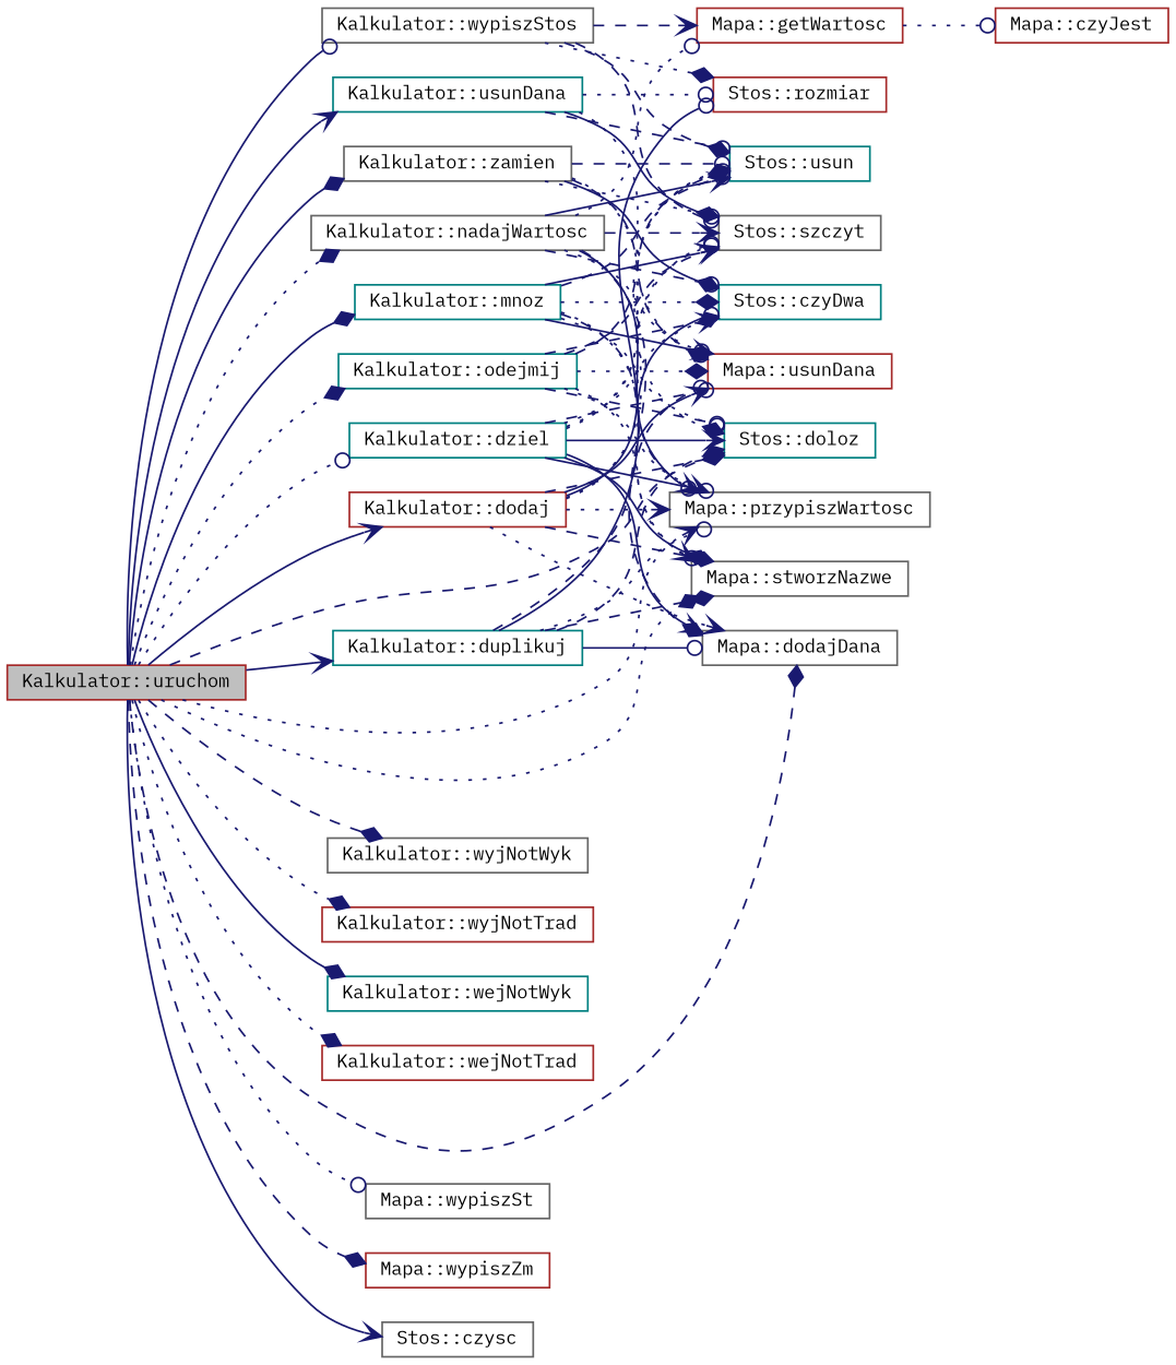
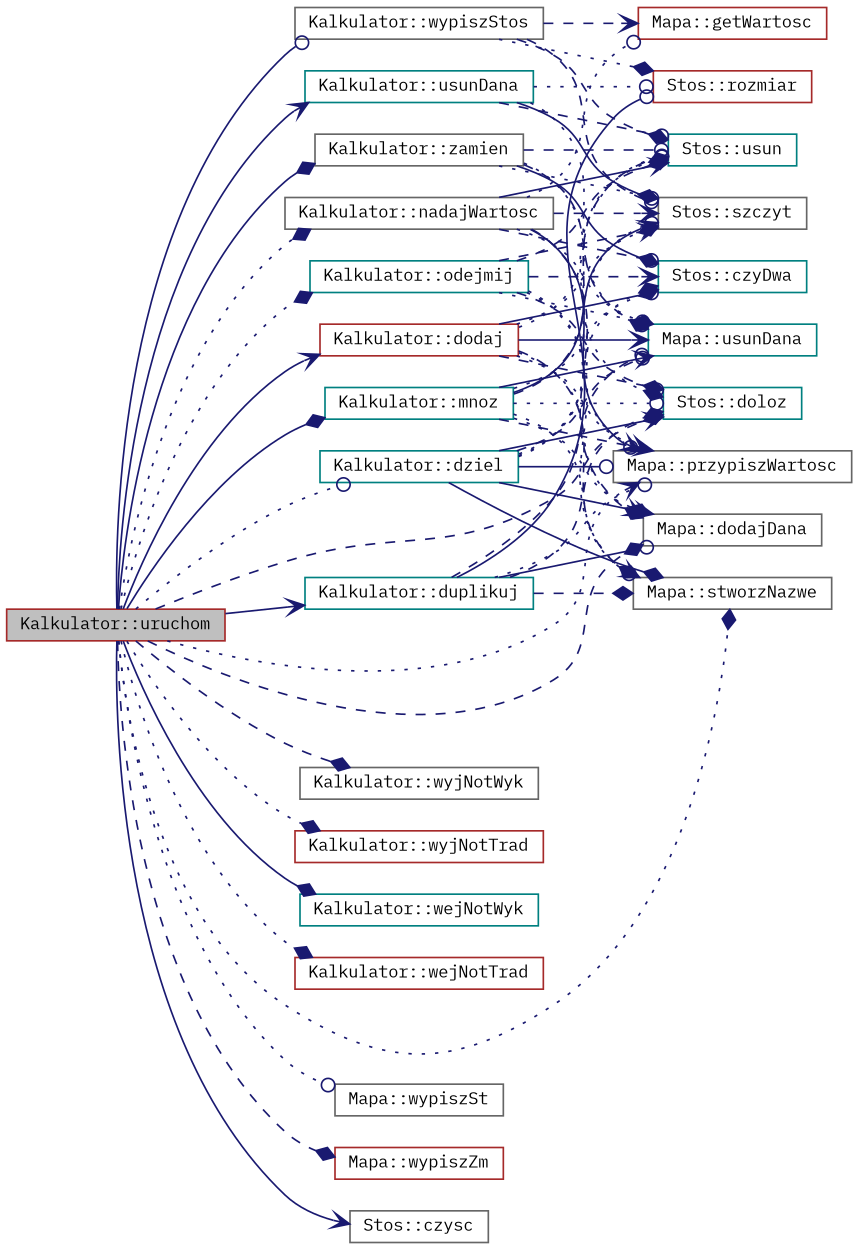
  digraph {
    fontname="IBM Plex Mono"
    rankdir=LR
    node [color=gray40 fillcolor=white fontname="IBM Plex Mono" fontsize=10 shape=record style=filled]
    edge [arrowhead=diamond color=midnightblue fontname="IBM Plex Mono" fontsize=10 labelfontname=Helvetica labelfontsize=10 style=dotted]
    n1 [color=brown fillcolor=grey75 fontcolor=black height=0.2 label="Kalkulator::uruchom" width=0.4]
    n2 [height=0.2 label="Kalkulator::wypiszStos" width=0.4]
    n3 [color=teal height=0.2 label="Kalkulator::duplikuj" width=0.4]
    n4 [height=0.2 label="Mapa::stworzNazwe" width=0.4]
    n5 [height=0.2 label="Mapa::dodajDana" width=0.4]
    n6 [height=0.2 label="Mapa::przypiszWartosc" width=0.4]
    n7 [color=teal height=0.2 label="Stos::doloz" width=0.4]
    n8 [height=0.2 label="Kalkulator::zamien" width=0.4]
    n9 [color=brown height=0.2 label="Kalkulator::dodaj" width=0.4]
    n10 [color=teal height=0.2 label="Kalkulator::odejmij" width=0.4]
    n11 [color=teal height=0.2 label="Kalkulator::mnoz" width=0.4]
    n12 [color=teal height=0.2 label="Kalkulator::dziel" width=0.4]
    n13 [color=teal height=0.2 label="Kalkulator::usunDana" width=0.4]
    n14 [height=0.2 label="Kalkulator::wyjNotWyk" width=0.4]
    n15 [color=brown height=0.2 label="Kalkulator::wyjNotTrad" width=0.4]
    n16 [color=teal height=0.2 label="Kalkulator::wejNotWyk" width=0.4]
    n17 [color=brown height=0.2 label="Kalkulator::wejNotTrad" width=0.4]
    n18 [height=0.2 label="Kalkulator::nadajWartosc" width=0.4]
    n19 [height=0.2 label="Mapa::wypiszSt" width=0.4]
    n20 [color=brown height=0.2 label="Mapa::wypiszZm" width=0.4]
    n21 [height=0.2 label="Stos::czysc" width=0.4]
    n22 [color=brown height=0.2 label="Stos::rozmiar" width=0.4]
    n23 [height=0.2 label="Stos::szczyt" width=0.4]
    n24 [color=teal height=0.2 label="Stos::usun" width=0.4]
    n25 [color=brown height=0.2 label="Mapa::getWartosc" width=0.4]
-   n26 [color=brown height=0.2 label="Mapa::usunDana" width=0.4]
+   n26 [color=teal height=0.2 label="Mapa::usunDana" width=0.4]
    n27 [color=teal height=0.2 label="Stos::czyDwa" width=0.4]
-   n28 [color=brown height=0.2 label="Mapa::czyJest" width=0.4]
    n1 -> n2 [arrowhead=odot style=solid]
    n1 -> n3 [arrowhead=vee style=solid]
    n1 -> n4
    n1 -> n5 [style=dashed]
    n1 -> n6 [arrowhead=vee]
    n1 -> n7 [style=dashed]
    n1 -> n8 [style=solid]
    n1 -> n9 [arrowhead=vee style=solid]
    n1 -> n10
    n1 -> n11 [style=solid]
    n1 -> n12 [arrowhead=odot]
    n1 -> n13 [arrowhead=vee style=solid]
    n1 -> n14 [style=dashed]
    n1 -> n15
    n1 -> n16 [style=solid]
    n1 -> n17
    n1 -> n18
    n1 -> n19 [arrowhead=odot]
    n1 -> n20 [style=dashed]
    n1 -> n21 [arrowhead=vee style=solid]
    n2 -> n22
    n2 -> n23 [arrowhead=odot style=dashed]
    n2 -> n24 [style=dashed]
    n2 -> n25 [arrowhead=vee style=dashed]
    n3 -> n4 [style=dashed]
    n3 -> n5 [arrowhead=odot style=solid]
    n3 -> n6 [arrowhead=odot]
    n3 -> n7 [style=dashed]
    n3 -> n22 [arrowhead=odot style=solid]
    n3 -> n26 [arrowhead=odot style=dashed]
    n8 -> n7
    n8 -> n23
    n8 -> n24 [arrowhead=odot style=dashed]
    n8 -> n26 [arrowhead=odot style=dashed]
    n8 -> n27 [style=solid]
    n9 -> n4 [style=dashed]
    n9 -> n5 [arrowhead=vee]
    n9 -> n6 [arrowhead=vee]
    n9 -> n7 [style=dashed]
-   n9 -> n23 [arrowhead=odot]
+   n9 -> n23
    n9 -> n24
    n9 -> n26 [arrowhead=vee style=solid]
    n9 -> n27 [arrowhead=odot style=solid]
    n10 -> n4 [arrowhead=odot]
    n10 -> n6 [arrowhead=vee]
    n10 -> n7 [arrowhead=odot style=dashed]
    n10 -> n23 [arrowhead=vee style=dashed]
    n10 -> n24 [style=dashed]
    n10 -> n26
    n10 -> n27 [arrowhead=vee style=dashed]
    n11 -> n4 [arrowhead=vee]
+   n11 -> n5
    n11 -> n6 [arrowhead=vee style=dashed]
    n11 -> n7 [arrowhead=odot]
    n11 -> n23 [arrowhead=vee style=solid]
    n11 -> n24 [arrowhead=odot style=dashed]
    n11 -> n26 [arrowhead=vee style=solid]
    n11 -> n27
    n12 -> n4 [style=solid]
    n12 -> n5 [arrowhead=vee style=solid]
    n12 -> n6 [arrowhead=odot style=solid]
    n12 -> n7 [arrowhead=vee style=solid]
    n12 -> n23 [arrowhead=odot]
    n12 -> n24 [arrowhead=odot]
    n12 -> n26 [arrowhead=odot style=dashed]
    n12 -> n27
    n13 -> n22 [arrowhead=odot]
    n13 -> n23 [arrowhead=odot style=solid]
    n13 -> n24 [arrowhead=odot style=dashed]
    n13 -> n26
    n18 -> n5 [style=dashed]
    n18 -> n6 [arrowhead=odot style=solid]
    n18 -> n23 [arrowhead=vee style=dashed]
    n18 -> n24 [arrowhead=vee style=solid]
    n18 -> n25 [arrowhead=odot]
    n18 -> n26 [arrowhead=odot]
    n18 -> n27 [arrowhead=odot style=dashed]
-   n25 -> n28 [arrowhead=odot]
  }
